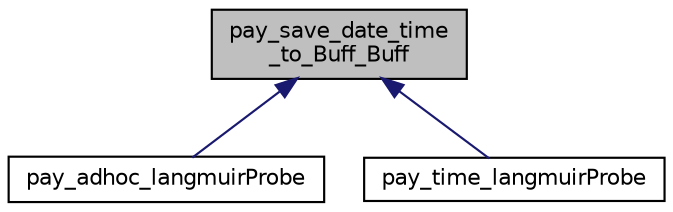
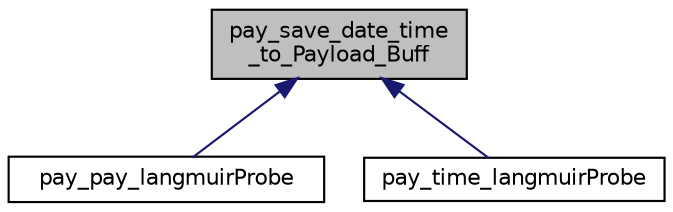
  digraph {
    rankdir=TB
    node [color=black fontname=Helvetica fontsize=10 shape=record]
    edge [color=midnightblue dir=back fontname=Helvetica fontsize=10 labelfontname=Helvetica labelfontsize=10 style=solid]
-   n1 [fillcolor=grey75 fontcolor=black height=0.2 label="pay_save_date_time\l_to_Buff_Buff" style=filled width=0.4]
-   n2 [height=0.2 label=pay_adhoc_langmuirProbe width=0.4]
+   n1 [fillcolor=grey75 fontcolor=black height=0.2 label="pay_save_date_time\l_to_Payload_Buff" style=filled width=0.4]
+   n2 [height=0.2 label=pay_pay_langmuirProbe width=0.4]
    n3 [height=0.2 label=pay_time_langmuirProbe width=0.4]
    n1 -> n2
    n1 -> n3
  }
